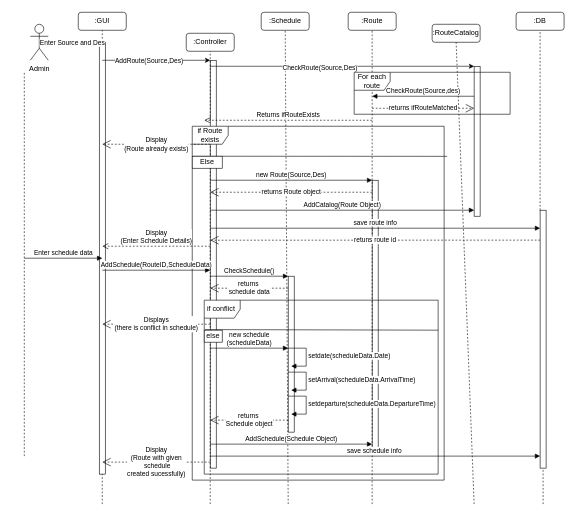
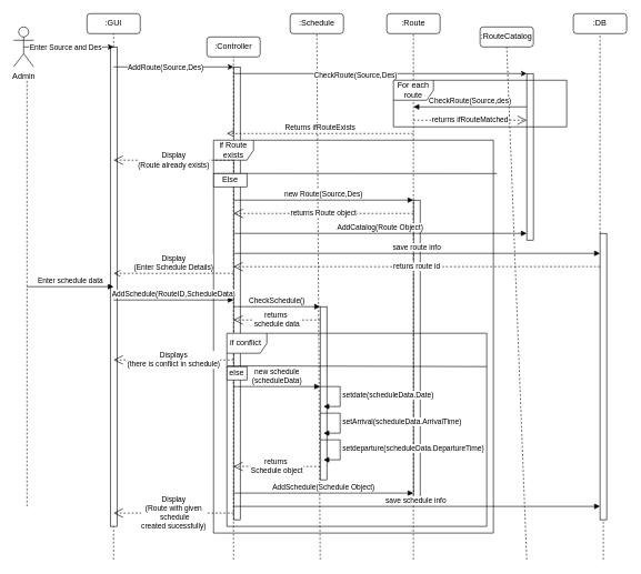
  <mxCell id="0" />
  <mxCell id="1" parent="0" />
  <mxCell id="2" value="" style="html=1;points=[[0,0,0,0,5],[0,1,0,0,-5],[1,0,0,0,5],[1,1,0,0,-5]];perimeter=orthogonalPerimeter;outlineConnect=0;targetShapes=umlLifeline;portConstraint=eastwest;newEdgeStyle={&quot;curved&quot;:0,&quot;rounded&quot;:0};" parent="1" vertex="1"><mxGeometry x="790" y="110" width="10" height="250" as="geometry" /></mxCell>
  <mxCell id="3" value="" style="html=1;points=[[0,0,0,0,5],[0,1,0,0,-5],[1,0,0,0,5],[1,1,0,0,-5]];perimeter=orthogonalPerimeter;outlineConnect=0;targetShapes=umlLifeline;portConstraint=eastwest;newEdgeStyle={&quot;curved&quot;:0,&quot;rounded&quot;:0};" parent="1" vertex="1"><mxGeometry x="165" y="70" width="10" height="720" as="geometry" /></mxCell>
  <mxCell id="4" value="" style="html=1;points=[[0,0,0,0,5],[0,1,0,0,-5],[1,0,0,0,5],[1,1,0,0,-5]];perimeter=orthogonalPerimeter;outlineConnect=0;targetShapes=umlLifeline;portConstraint=eastwest;newEdgeStyle={&quot;curved&quot;:0,&quot;rounded&quot;:0};" parent="1" vertex="1"><mxGeometry x="620" y="300" width="10" height="450" as="geometry" /></mxCell>
  <mxCell id="5" value="" style="html=1;points=[[0,0,0,0,5],[0,1,0,0,-5],[1,0,0,0,5],[1,1,0,0,-5]];perimeter=orthogonalPerimeter;outlineConnect=0;targetShapes=umlLifeline;portConstraint=eastwest;newEdgeStyle={&quot;curved&quot;:0,&quot;rounded&quot;:0};" parent="1" vertex="1"><mxGeometry x="480" y="460" width="10" height="260" as="geometry" /></mxCell>
  <mxCell id="6" value="" style="html=1;points=[[0,0,0,0,5],[0,1,0,0,-5],[1,0,0,0,5],[1,1,0,0,-5]];perimeter=orthogonalPerimeter;outlineConnect=0;targetShapes=umlLifeline;portConstraint=eastwest;newEdgeStyle={&quot;curved&quot;:0,&quot;rounded&quot;:0};" parent="1" vertex="1"><mxGeometry x="350" y="100" width="10" height="680" as="geometry" /></mxCell>
- <mxCell id="7" value="Admin" style="shape=umlActor;verticalLabelPosition=bottom;verticalAlign=top;html=1;outlineConnect=0;" parent="1" vertex="1"><mxGeometry x="50" y="40" width="30" height="60" as="geometry" /></mxCell>
+ <mxCell id="7" value="Admin" style="shape=umlActor;verticalLabelPosition=bottom;verticalAlign=top;html=1;outlineConnect=0;" parent="1" vertex="1"><mxGeometry x="20" y="40" width="30" height="60" as="geometry" /></mxCell>
  <mxCell id="8" value=":GUI" style="rounded=1;whiteSpace=wrap;html=1;" parent="1" vertex="1"><mxGeometry x="130" y="20" width="80" height="30" as="geometry" /></mxCell>
  <mxCell id="9" value=":Controller" style="rounded=1;whiteSpace=wrap;html=1;" parent="1" vertex="1"><mxGeometry x="310" y="55" width="80" height="30" as="geometry" /></mxCell>
  <mxCell id="10" value=":Schedule" style="rounded=1;whiteSpace=wrap;html=1;" parent="1" vertex="1"><mxGeometry x="435" y="20" width="80" height="30" as="geometry" /></mxCell>
  <mxCell id="11" value=":Route" style="rounded=1;whiteSpace=wrap;html=1;" parent="1" vertex="1"><mxGeometry x="580" y="20" width="80" height="30" as="geometry" /></mxCell>
  <mxCell id="12" value=":DB" style="rounded=1;whiteSpace=wrap;html=1;" parent="1" vertex="1"><mxGeometry x="860" y="20" width="80" height="30" as="geometry" /></mxCell>
  <mxCell id="13" value="" style="endArrow=none;dashed=1;html=1;rounded=0;entryX=0.5;entryY=1;entryDx=0;entryDy=0;" parent="1" source="3" target="8" edge="1"><mxGeometry width="50" height="50" relative="1" as="geometry"><mxPoint x="170" y="840" as="sourcePoint" /><mxPoint x="420" y="180" as="targetPoint" /></mxGeometry></mxCell>
  <mxCell id="14" value="" style="endArrow=none;dashed=1;html=1;rounded=0;entryX=0.5;entryY=1;entryDx=0;entryDy=0;" parent="1" target="9" edge="1"><mxGeometry width="50" height="50" relative="1" as="geometry"><mxPoint x="350" y="200" as="sourcePoint" /><mxPoint x="320" y="50" as="targetPoint" /></mxGeometry></mxCell>
  <mxCell id="15" value="" style="endArrow=none;dashed=1;html=1;rounded=0;entryX=0.5;entryY=1;entryDx=0;entryDy=0;" parent="1" target="10" edge="1"><mxGeometry width="50" height="50" relative="1" as="geometry"><mxPoint x="480" y="840" as="sourcePoint" /><mxPoint x="470" y="50" as="targetPoint" /></mxGeometry></mxCell>
  <mxCell id="16" value="" style="endArrow=none;dashed=1;html=1;rounded=0;entryX=0.5;entryY=1;entryDx=0;entryDy=0;" parent="1" edge="1"><mxGeometry width="50" height="50" relative="1" as="geometry"><mxPoint x="620" y="840" as="sourcePoint" /><mxPoint x="620" y="50" as="targetPoint" /></mxGeometry></mxCell>
  <mxCell id="17" value="" style="endArrow=none;dashed=1;html=1;rounded=0;entryX=0.5;entryY=1;entryDx=0;entryDy=0;" parent="1" source="55" target="12" edge="1"><mxGeometry width="50" height="50" relative="1" as="geometry"><mxPoint x="910" y="850" as="sourcePoint" /><mxPoint x="770" y="50" as="targetPoint" /></mxGeometry></mxCell>
  <mxCell id="18" value="" style="endArrow=classic;html=1;rounded=0;exitX=0.5;exitY=0.5;exitDx=0;exitDy=0;exitPerimeter=0;" parent="1" source="7" edge="1"><mxGeometry width="50" height="50" relative="1" as="geometry"><mxPoint x="390" y="230" as="sourcePoint" /><mxPoint x="170" y="70" as="targetPoint" /></mxGeometry></mxCell>
  <mxCell id="19" value="Enter Source and Des" style="edgeLabel;html=1;align=center;verticalAlign=middle;resizable=0;points=[];" parent="18" vertex="1" connectable="0"><mxGeometry x="-0.434" relative="1" as="geometry"><mxPoint x="24" as="offset" /></mxGeometry></mxCell>
  <mxCell id="20" value="" style="endArrow=classic;html=1;rounded=0;" parent="1" edge="1"><mxGeometry width="50" height="50" relative="1" as="geometry"><mxPoint x="170" y="100" as="sourcePoint" /><mxPoint x="350" y="100" as="targetPoint" /></mxGeometry></mxCell>
  <mxCell id="21" value="AddRoute(Source,Des)" style="edgeLabel;html=1;align=center;verticalAlign=middle;resizable=0;points=[];" parent="20" connectable="0" vertex="1"><mxGeometry x="-0.657" y="1" relative="1" as="geometry"><mxPoint x="46" y="1" as="offset" /></mxGeometry></mxCell>
  <mxCell id="22" value="" style="endArrow=classic;html=1;rounded=0;" parent="1" edge="1"><mxGeometry width="50" height="50" relative="1" as="geometry"><mxPoint x="350" y="110" as="sourcePoint" /><mxPoint x="790" y="110" as="targetPoint" /></mxGeometry></mxCell>
  <mxCell id="23" value="CheckRoute(Source,Des)" style="edgeLabel;html=1;align=center;verticalAlign=middle;resizable=0;points=[];" parent="22" connectable="0" vertex="1"><mxGeometry x="-0.171" y="-1" relative="1" as="geometry"><mxPoint as="offset" /></mxGeometry></mxCell>
  <mxCell id="24" value="" style="endArrow=none;dashed=1;html=1;rounded=0;entryX=0.5;entryY=1;entryDx=0;entryDy=0;" parent="1" edge="1"><mxGeometry width="50" height="50" relative="1" as="geometry"><mxPoint x="350" y="840" as="sourcePoint" /><mxPoint x="350" y="230" as="targetPoint" /></mxGeometry></mxCell>
  <mxCell id="25" value="if Route exists" style="shape=umlFrame;whiteSpace=wrap;html=1;pointerEvents=0;" parent="1" vertex="1"><mxGeometry x="320" y="210" width="420" height="590" as="geometry" /></mxCell>
  <mxCell id="26" value="Display&lt;div&gt;(Route already exists)&lt;/div&gt;" style="endArrow=open;endSize=12;dashed=1;html=1;rounded=0;" parent="1" edge="1"><mxGeometry width="160" relative="1" as="geometry"><mxPoint x="350" y="240" as="sourcePoint" /><mxPoint x="170" y="240" as="targetPoint" /></mxGeometry></mxCell>
  <mxCell id="27" value="" style="endArrow=none;html=1;rounded=0;entryX=1.012;entryY=0.085;entryDx=0;entryDy=0;entryPerimeter=0;" parent="1" target="25" edge="1"><mxGeometry width="50" height="50" relative="1" as="geometry"><mxPoint x="321" y="260" as="sourcePoint" /><mxPoint x="744" y="250" as="targetPoint" /></mxGeometry></mxCell>
  <mxCell id="28" value="Else" style="rounded=0;whiteSpace=wrap;html=1;" parent="1" vertex="1"><mxGeometry x="320" y="260" width="50" height="20" as="geometry" /></mxCell>
  <mxCell id="29" value="Display&lt;div&gt;(Enter Schedule Details)&lt;/div&gt;" style="html=1;verticalAlign=bottom;endArrow=open;dashed=1;endSize=8;curved=0;rounded=0;" parent="1" edge="1"><mxGeometry relative="1" as="geometry"><mxPoint x="350" y="410" as="sourcePoint" /><mxPoint x="170" y="410" as="targetPoint" /></mxGeometry></mxCell>
  <mxCell id="30" value="Returns ifRouteExists" style="html=1;verticalAlign=bottom;endArrow=open;dashed=1;endSize=8;curved=0;rounded=0;" parent="1" edge="1"><mxGeometry relative="1" as="geometry"><mxPoint x="620" y="200" as="sourcePoint" /><mxPoint x="340" y="200" as="targetPoint" /></mxGeometry></mxCell>
  <mxCell id="31" value="new Route(Source,Des)" style="html=1;verticalAlign=bottom;endArrow=block;curved=0;rounded=0;" parent="1" edge="1"><mxGeometry width="80" relative="1" as="geometry"><mxPoint x="350" y="300" as="sourcePoint" /><mxPoint x="620" y="300" as="targetPoint" /></mxGeometry></mxCell>
  <mxCell id="32" value="returns Route object" style="endArrow=open;endSize=12;dashed=1;html=1;rounded=0;" parent="1" edge="1"><mxGeometry width="160" relative="1" as="geometry"><mxPoint x="620" y="320" as="sourcePoint" /><mxPoint x="350" y="320" as="targetPoint" /></mxGeometry></mxCell>
  <mxCell id="33" value="save route info" style="html=1;verticalAlign=bottom;endArrow=block;curved=0;rounded=0;" parent="1" target="55" edge="1"><mxGeometry width="80" relative="1" as="geometry"><mxPoint x="350" y="380" as="sourcePoint" /><mxPoint x="890" y="360" as="targetPoint" /></mxGeometry></mxCell>
  <mxCell id="34" value="retuns route id" style="endArrow=open;endSize=12;dashed=1;html=1;rounded=0;exitX=0;exitY=0.116;exitDx=0;exitDy=0;exitPerimeter=0;" parent="1" source="55" edge="1"><mxGeometry width="160" relative="1" as="geometry"><mxPoint x="770" y="370" as="sourcePoint" /><mxPoint x="350" y="400" as="targetPoint" /></mxGeometry></mxCell>
  <mxCell id="35" value="CheckSchedule()" style="html=1;verticalAlign=bottom;endArrow=block;curved=0;rounded=0;" parent="1" edge="1"><mxGeometry width="80" relative="1" as="geometry"><mxPoint x="350" y="460" as="sourcePoint" /><mxPoint x="480" y="460" as="targetPoint" /></mxGeometry></mxCell>
  <mxCell id="36" value="" style="endArrow=none;dashed=1;html=1;rounded=0;" parent="1" edge="1"><mxGeometry width="50" height="50" relative="1" as="geometry"><mxPoint x="40" y="760" as="sourcePoint" /><mxPoint x="40" y="120" as="targetPoint" /></mxGeometry></mxCell>
  <mxCell id="37" value="Enter schedule data" style="html=1;verticalAlign=bottom;endArrow=block;curved=0;rounded=0;" parent="1" edge="1"><mxGeometry width="80" relative="1" as="geometry"><mxPoint x="40" y="430" as="sourcePoint" /><mxPoint x="170" y="430" as="targetPoint" /></mxGeometry></mxCell>
  <mxCell id="38" value="AddSchedule(RouteID,ScheduleData)" style="html=1;verticalAlign=bottom;endArrow=block;curved=0;rounded=0;" parent="1" edge="1"><mxGeometry width="80" relative="1" as="geometry"><mxPoint x="170" y="450" as="sourcePoint" /><mxPoint x="350" y="450" as="targetPoint" /></mxGeometry></mxCell>
  <mxCell id="39" value="returns&amp;nbsp;&lt;div&gt;schedule data&lt;/div&gt;" style="endArrow=open;endSize=12;dashed=1;html=1;rounded=0;" parent="1" edge="1"><mxGeometry width="160" relative="1" as="geometry"><mxPoint x="480" y="480" as="sourcePoint" /><mxPoint x="350" y="480" as="targetPoint" /></mxGeometry></mxCell>
  <mxCell id="40" value="if conflict&amp;nbsp;" style="shape=umlFrame;whiteSpace=wrap;html=1;pointerEvents=0;" parent="1" vertex="1"><mxGeometry x="340" y="500" width="390" height="290" as="geometry" /></mxCell>
  <mxCell id="41" value="Displays&lt;div&gt;(there is conflict in schedule)&lt;/div&gt;" style="endArrow=open;endSize=12;dashed=1;html=1;rounded=0;" parent="1" edge="1"><mxGeometry width="160" relative="1" as="geometry"><mxPoint x="350" y="540" as="sourcePoint" /><mxPoint x="170" y="540" as="targetPoint" /></mxGeometry></mxCell>
  <mxCell id="42" value="" style="endArrow=none;html=1;rounded=0;exitX=0.003;exitY=0.169;exitDx=0;exitDy=0;exitPerimeter=0;" parent="1" source="40" edge="1"><mxGeometry width="50" height="50" relative="1" as="geometry"><mxPoint x="350" y="550" as="sourcePoint" /><mxPoint x="730" y="550" as="targetPoint" /></mxGeometry></mxCell>
  <mxCell id="43" value="new schedule&lt;div&gt;(scheduleData)&lt;/div&gt;" style="html=1;verticalAlign=bottom;endArrow=block;curved=0;rounded=0;" parent="1" edge="1"><mxGeometry width="80" relative="1" as="geometry"><mxPoint x="350" y="580" as="sourcePoint" /><mxPoint x="480" y="580" as="targetPoint" /></mxGeometry></mxCell>
  <mxCell id="44" value="setdate(scheduleData.Date)" style="html=1;align=left;spacingLeft=2;endArrow=block;rounded=0;edgeStyle=orthogonalEdgeStyle;curved=0;rounded=0;" parent="1" edge="1"><mxGeometry relative="1" as="geometry"><mxPoint x="480" y="580" as="sourcePoint" /><Array as="points"><mxPoint x="510" y="610" /></Array><mxPoint x="485" y="610" as="targetPoint" /></mxGeometry></mxCell>
  <mxCell id="45" value="setArrival(scheduleData.ArrivalTime)" style="html=1;align=left;spacingLeft=2;endArrow=block;rounded=0;edgeStyle=orthogonalEdgeStyle;curved=0;rounded=0;" parent="1" edge="1"><mxGeometry relative="1" as="geometry"><mxPoint x="480" y="620" as="sourcePoint" /><Array as="points"><mxPoint x="510" y="650" /></Array><mxPoint x="485" y="650" as="targetPoint" /></mxGeometry></mxCell>
  <mxCell id="46" value="setdeparture(scheduleData.DepartureTime)" style="html=1;align=left;spacingLeft=2;endArrow=block;rounded=0;edgeStyle=orthogonalEdgeStyle;curved=0;rounded=0;" parent="1" edge="1"><mxGeometry relative="1" as="geometry"><mxPoint x="480" y="660" as="sourcePoint" /><Array as="points"><mxPoint x="510" y="690" /></Array><mxPoint x="485" y="690" as="targetPoint" /></mxGeometry></mxCell>
  <mxCell id="47" value="returns&amp;nbsp;&lt;div&gt;Schedule object&lt;/div&gt;" style="endArrow=open;endSize=12;dashed=1;html=1;rounded=0;" parent="1" edge="1"><mxGeometry width="160" relative="1" as="geometry"><mxPoint x="480" y="700" as="sourcePoint" /><mxPoint x="350" y="700" as="targetPoint" /></mxGeometry></mxCell>
  <mxCell id="48" value="AddSchedule(Schedule Object)" style="html=1;verticalAlign=bottom;endArrow=block;curved=0;rounded=0;" parent="1" edge="1"><mxGeometry width="80" relative="1" as="geometry"><mxPoint x="350" y="740" as="sourcePoint" /><mxPoint x="620" y="740" as="targetPoint" /></mxGeometry></mxCell>
  <mxCell id="49" value="save schedule info&amp;nbsp;" style="html=1;verticalAlign=bottom;endArrow=block;curved=0;rounded=0;" parent="1" target="55" edge="1"><mxGeometry width="80" relative="1" as="geometry"><mxPoint x="350" y="760" as="sourcePoint" /><mxPoint x="770" y="760" as="targetPoint" /></mxGeometry></mxCell>
  <mxCell id="50" value="Display&lt;div&gt;(Route with given&lt;/div&gt;&lt;div&gt;&amp;nbsp;schedule&lt;/div&gt;&lt;div&gt;created sucessfully)&lt;/div&gt;" style="endArrow=open;endSize=12;dashed=1;html=1;rounded=0;" parent="1" edge="1"><mxGeometry width="160" relative="1" as="geometry"><mxPoint x="350" y="770" as="sourcePoint" /><mxPoint x="170" y="770" as="targetPoint" /></mxGeometry></mxCell>
  <mxCell id="51" value="else" style="rounded=0;whiteSpace=wrap;html=1;" parent="1" vertex="1"><mxGeometry x="340" y="550" width="30" height="20" as="geometry" /></mxCell>
  <mxCell id="52" value="" style="endArrow=none;dashed=1;html=1;rounded=0;entryX=0.5;entryY=1;entryDx=0;entryDy=0;" parent="1" target="3" edge="1"><mxGeometry width="50" height="50" relative="1" as="geometry"><mxPoint x="170" y="840" as="sourcePoint" /><mxPoint x="170" y="50" as="targetPoint" /></mxGeometry></mxCell>
  <mxCell id="53" value=":RouteCatalog" style="rounded=1;whiteSpace=wrap;html=1;" parent="1" vertex="1"><mxGeometry x="720" y="40" width="80" height="30" as="geometry" /></mxCell>
  <mxCell id="54" value="" style="endArrow=none;dashed=1;html=1;rounded=0;entryX=0.5;entryY=1;entryDx=0;entryDy=0;" parent="1" target="55" edge="1"><mxGeometry width="50" height="50" relative="1" as="geometry"><mxPoint x="905" y="840" as="sourcePoint" /><mxPoint x="900" y="50" as="targetPoint" /></mxGeometry></mxCell>
  <mxCell id="55" value="" style="html=1;points=[[0,0,0,0,5],[0,1,0,0,-5],[1,0,0,0,5],[1,1,0,0,-5]];perimeter=orthogonalPerimeter;outlineConnect=0;targetShapes=umlLifeline;portConstraint=eastwest;newEdgeStyle={&quot;curved&quot;:0,&quot;rounded&quot;:0};" parent="1" vertex="1"><mxGeometry x="900" y="350" width="10" height="430" as="geometry" /></mxCell>
  <mxCell id="56" value="" style="endArrow=none;dashed=1;html=1;rounded=0;entryX=0.5;entryY=1;entryDx=0;entryDy=0;" parent="1" target="53" edge="1"><mxGeometry width="50" height="50" relative="1" as="geometry"><mxPoint x="790" y="840" as="sourcePoint" /><mxPoint x="460" y="400" as="targetPoint" /></mxGeometry></mxCell>
  <mxCell id="57" value="For each route" style="shape=umlFrame;whiteSpace=wrap;html=1;pointerEvents=0;" parent="1" vertex="1"><mxGeometry x="590" y="120" width="260" height="70" as="geometry" /></mxCell>
  <mxCell id="58" value="CheckRoute(Source,des)" style="html=1;verticalAlign=bottom;endArrow=block;curved=0;rounded=0;" parent="1" edge="1"><mxGeometry width="80" relative="1" as="geometry"><mxPoint x="790" y="160" as="sourcePoint" /><mxPoint x="620" y="160" as="targetPoint" /></mxGeometry></mxCell>
  <mxCell id="59" value="returns ifRouteMatched" style="endArrow=open;endSize=12;dashed=1;html=1;rounded=0;" parent="1" edge="1"><mxGeometry width="160" relative="1" as="geometry"><mxPoint x="620" y="180" as="sourcePoint" /><mxPoint x="790" y="180" as="targetPoint" /></mxGeometry></mxCell>
  <mxCell id="60" value="AddCatalog(Route Object)" style="html=1;verticalAlign=bottom;endArrow=block;curved=0;rounded=0;" parent="1" edge="1"><mxGeometry width="80" relative="1" as="geometry"><mxPoint x="350" y="350" as="sourcePoint" /><mxPoint x="790" y="350" as="targetPoint" /></mxGeometry></mxCell>
